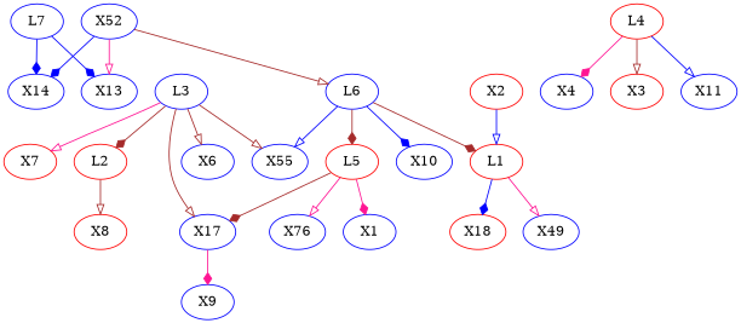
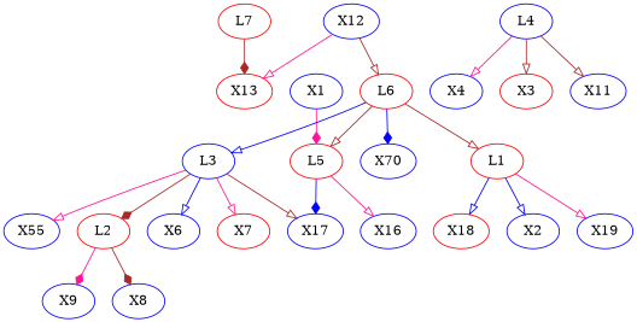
  digraph {
    node [color=blue]
    edge [arrowhead=onormal color=brown]
-   X13
+   X13 [color=red]
    X18 [color=red]
    L3
    L5 [color=red]
    n5 [label=X55]
    L2 [color=red]
    X6
    X7 [color=red]
-   X16 [label=X76]
+   X16
    X1
    X17
    X4
    X9
-   X10
+   X10 [label=X70]
    X3 [color=red]
-   X12 [label=X52]
-   X14
-   L6
-   X2 [color=red]
-   X19 [label=X49]
-   X8 [color=red]
+   X12
+   L6 [color=red]
+   X2
+   X19
+   X8
    L1 [color=red]
-   L7
-   L4 [color=red]
+   L7 [color=red]
+   L4
    X11
    subgraph sub_1 {
    }
    subgraph sub_2 {
      X13
      X18
      L3
      L5
      n5
      L2
      X6
      X7
      X16
      X1
      X17
      X4
      X9
      X10
      X3
      X12
-     X14
      L6
      X2
      X19
      X8
      L1
      L7
      L4
      X11
    }
-   L3 -> n5
+   L3 -> n5 [color=deeppink]
    L3 -> L2 [arrowhead=diamond]
-   L3 -> X6
+   L3 -> X6 [color=blue]
    L3 -> X7 [color=deeppink]
    L3 -> X17
    L5 -> X16 [color=deeppink]
-   L5 -> X1 [arrowhead=diamond color=deeppink]
-   L5 -> X17 [arrowhead=diamond]
-   X17 -> X9 [arrowhead=diamond color=deeppink]
-   L2 -> X8
+   X1 -> L5 [arrowhead=diamond color=deeppink]
+   L5 -> X17 [arrowhead=diamond color=blue]
+   L2 -> X9 [arrowhead=diamond color=deeppink]
+   L2 -> X8 [arrowhead=diamond]
    X12 -> X13 [color=deeppink]
-   X12 -> X14 [arrowhead=diamond color=blue]
    X12 -> L6
-   L6 -> n5 [color=blue]
-   L6 -> L5 [arrowhead=diamond]
+   L6 -> L3 [color=blue]
+   L6 -> L5
    L6 -> X10 [arrowhead=diamond color=blue]
-   L6 -> L1 [arrowhead=diamond]
-   L1 -> X18 [arrowhead=diamond color=blue]
-   X2 -> L1 [color=blue]
+   L6 -> L1
+   L1 -> X18 [color=blue]
+   L1 -> X2 [color=blue]
    L1 -> X19 [color=deeppink]
-   L7 -> X13 [arrowhead=diamond color=blue]
-   L7 -> X14 [arrowhead=diamond color=blue]
-   L4 -> X4 [arrowhead=diamond color=deeppink]
+   L7 -> X13 [arrowhead=diamond]
+   L4 -> X4 [color=deeppink]
    L4 -> X3
-   L4 -> X11 [color=blue]
+   L4 -> X11
  }
